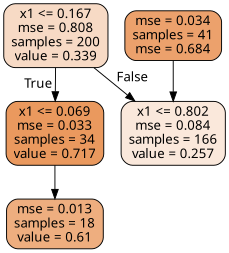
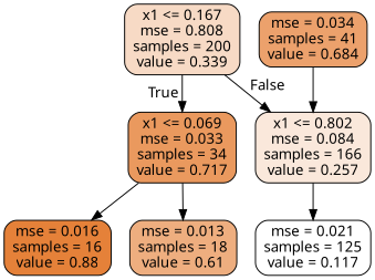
  digraph {
    fontname="Noto Sans"
    node [color=black fontname="Noto Sans" shape=box style="filled, rounded"]
    edge [fontname="Noto Sans"]
    n1 [fillcolor="#f7dac5" label="x1 <= 0.167\nmse = 0.808\nsamples = 200\nvalue = 0.339"]
    n2 [fillcolor="#ea995e" label="x1 <= 0.069\nmse = 0.033\nsamples = 34\nvalue = 0.717"]
    n3 [fillcolor="#fae8db" label="x1 <= 0.802\nmse = 0.084\nsamples = 166\nvalue = 0.257"]
+   n4 [fillcolor="#e58139" label="mse = 0.016\nsamples = 16\nvalue = 0.88"]
    n5 [fillcolor="#eeae7f" label="mse = 0.013\nsamples = 18\nvalue = 0.61"]
-   n7 [fillcolor="#eca16c" label="mse = 0.034\nsamples = 41\nmse = 0.684"]
+   n6 [fillcolor="#ffffff" label="mse = 0.021\nsamples = 125\nvalue = 0.117"]
+   n7 [fillcolor="#eca16c" label="mse = 0.034\nsamples = 41\nvalue = 0.684"]
    n1 -> n2 [headlabel=True labelangle=45 labeldistance=2.5]
    n1 -> n3 [headlabel=False labelangle=-45 labeldistance=2.5]
+   n2 -> n4
    n2 -> n5
+   n3 -> n6
    n7 -> n3
  }
